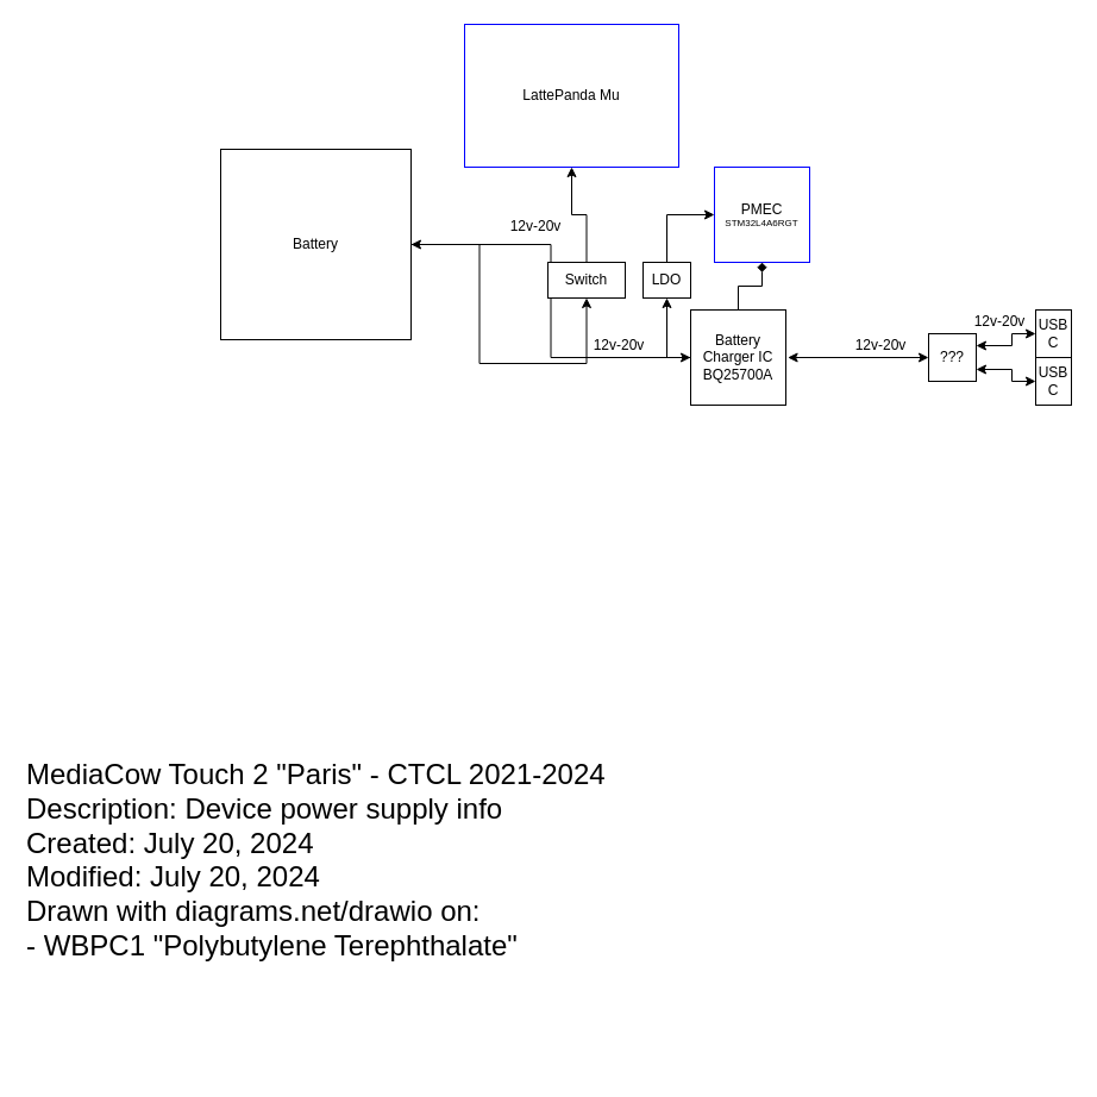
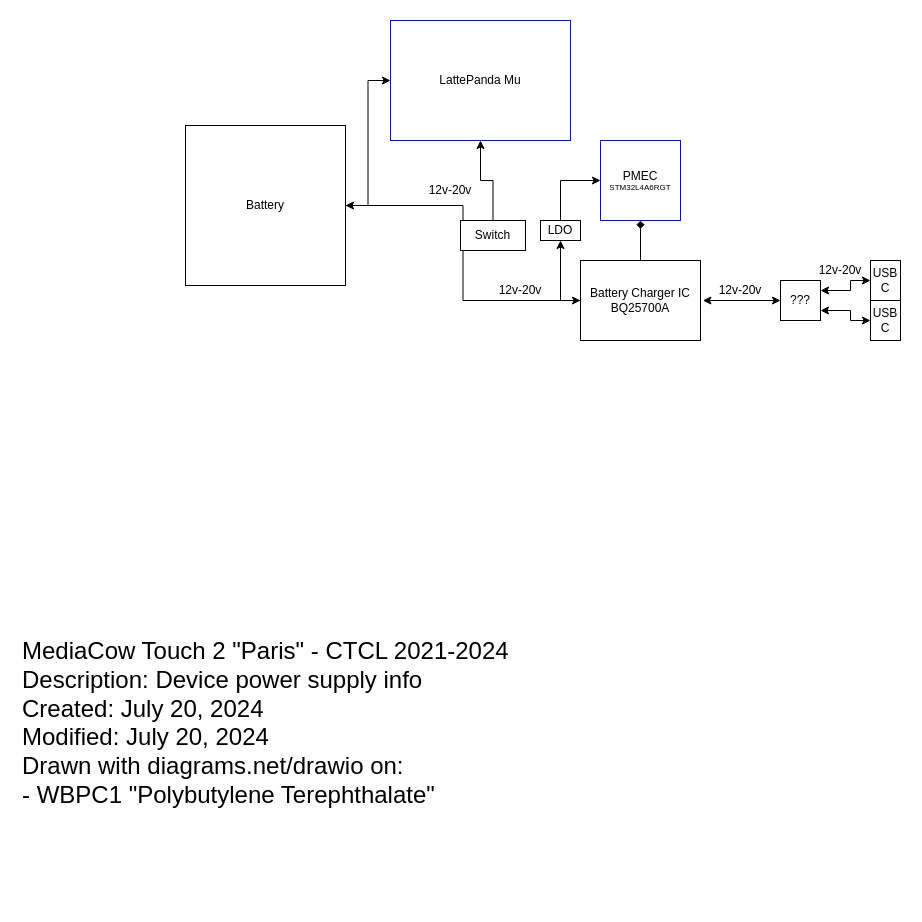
  <mxCell id="0" />
  <mxCell id="1" parent="0" />
  <mxCell id="2" value="MediaCow Touch 2 &quot;Paris&quot; - CTCL 2021-2024&lt;br style=&quot;font-size: 24px;&quot;&gt;Description: Device power supply info&lt;div&gt;&lt;div style=&quot;font-size: 24px;&quot;&gt;Created: July 20, 2024&lt;/div&gt;&lt;div style=&quot;font-size: 24px;&quot;&gt;Modified: July 20, 2024&lt;br&gt;Drawn with diagrams.net/drawio on:&lt;/div&gt;&lt;div style=&quot;font-size: 24px;&quot;&gt;- WBPC1 &quot;Polybutylene Terephthalate&quot;&lt;/div&gt;&lt;div style=&quot;font-size: 24px;&quot;&gt;&lt;br&gt;&lt;/div&gt;&lt;/div&gt;" style="text;html=1;align=left;verticalAlign=top;whiteSpace=wrap;rounded=0;fontSize=24;" parent="1" vertex="1"><mxGeometry y="630" width="563.57" height="270" as="geometry" x="20" /></mxCell>
- <mxCell id="3" style="edgeStyle=orthogonalEdgeStyle;rounded=0;orthogonalLoop=1;jettySize=auto;html=1;exitX=1;exitY=0.5;exitDx=0;exitDy=0;entryX=0.5;entryY=1;entryDx=0;entryDy=0;" edge="1" parent="1" source="4" target="10"><mxGeometry relative="1" as="geometry" /></mxCell>
+ <mxCell id="3" style="edgeStyle=orthogonalEdgeStyle;rounded=0;orthogonalLoop=1;jettySize=auto;html=1;exitX=1;exitY=0.5;exitDx=0;exitDy=0;" edge="1" parent="1" source="4" target="15"><mxGeometry relative="1" as="geometry" /></mxCell>
  <mxCell id="4" value="Battery" style="whiteSpace=wrap;html=1;aspect=fixed;" vertex="1" parent="1"><mxGeometry x="185" y="125" width="160" height="160" as="geometry" /></mxCell>
  <mxCell id="5" style="edgeStyle=orthogonalEdgeStyle;rounded=0;orthogonalLoop=1;jettySize=auto;html=1;exitX=0;exitY=0.5;exitDx=0;exitDy=0;startArrow=classic;startFill=1;" edge="1" parent="1" source="8" target="4"><mxGeometry relative="1" as="geometry" /></mxCell>
  <mxCell id="6" style="edgeStyle=orthogonalEdgeStyle;rounded=0;orthogonalLoop=1;jettySize=auto;html=1;exitX=0.5;exitY=0;exitDx=0;exitDy=0;entryX=0.5;entryY=1;entryDx=0;entryDy=0;endArrow=diamond;" edge="1" parent="1" source="8" target="12"><mxGeometry relative="1" as="geometry" /></mxCell>
  <mxCell id="7" style="edgeStyle=orthogonalEdgeStyle;rounded=0;orthogonalLoop=1;jettySize=auto;html=1;exitX=0;exitY=0.5;exitDx=0;exitDy=0;entryX=0.5;entryY=1;entryDx=0;entryDy=0;" edge="1" parent="1" source="8" target="14"><mxGeometry relative="1" as="geometry" /></mxCell>
- <mxCell id="8" value="&lt;div&gt;Battery Charger IC&lt;br&gt;&lt;/div&gt;BQ25700A" style="rounded=0;whiteSpace=wrap;html=1;" vertex="1" parent="1"><mxGeometry x="580" y="260" width="80" height="80" as="geometry" /></mxCell>
+ <mxCell id="8" value="&lt;div&gt;Battery Charger IC&lt;br&gt;&lt;/div&gt;BQ25700A" style="rounded=0;whiteSpace=wrap;html=1;" vertex="1" parent="1"><mxGeometry x="580" y="260" width="120" height="80" as="geometry" /></mxCell>
  <mxCell id="9" style="edgeStyle=orthogonalEdgeStyle;rounded=0;orthogonalLoop=1;jettySize=auto;html=1;exitX=0.5;exitY=0;exitDx=0;exitDy=0;" edge="1" parent="1" source="10" target="15"><mxGeometry relative="1" as="geometry" /></mxCell>
  <mxCell id="10" value="Switch&lt;div&gt;&lt;/div&gt;" style="rounded=0;whiteSpace=wrap;html=1;" vertex="1" parent="1"><mxGeometry x="460" y="220" width="65" height="30" as="geometry" /></mxCell>
  <mxCell id="11" value="12v-20v" style="text;html=1;align=center;verticalAlign=middle;whiteSpace=wrap;rounded=0;" vertex="1" parent="1"><mxGeometry x="490" y="280" width="60" height="20" as="geometry" /></mxCell>
  <mxCell id="12" value="&lt;font style=&quot;font-size: 12px;&quot;&gt;PMEC&lt;/font&gt;&lt;br style=&quot;font-size: 8px;&quot;&gt;STM32L4A6RGT" style="rounded=0;whiteSpace=wrap;html=1;strokeColor=#0000FF;fontSize=8;" vertex="1" parent="1"><mxGeometry x="600" y="140" width="80" height="80" as="geometry" /></mxCell>
  <mxCell id="13" style="edgeStyle=orthogonalEdgeStyle;rounded=0;orthogonalLoop=1;jettySize=auto;html=1;exitX=0.5;exitY=0;exitDx=0;exitDy=0;entryX=0;entryY=0.5;entryDx=0;entryDy=0;" edge="1" parent="1" source="14" target="12"><mxGeometry relative="1" as="geometry" /></mxCell>
- <mxCell id="14" value="LDO&lt;div&gt;&lt;/div&gt;" style="rounded=0;whiteSpace=wrap;html=1;" vertex="1" parent="1"><mxGeometry x="540" y="220" width="40" height="30" as="geometry" /></mxCell>
+ <mxCell id="14" value="LDO&lt;div&gt;&lt;/div&gt;" style="rounded=0;whiteSpace=wrap;html=1;" vertex="1" parent="1"><mxGeometry x="540" y="220" width="40" height="20" as="geometry" /></mxCell>
  <mxCell id="15" value="LattePanda Mu" style="rounded=0;whiteSpace=wrap;html=1;strokeColor=#0000FF;" vertex="1" parent="1"><mxGeometry x="390" y="20" width="180" height="120" as="geometry" /></mxCell>
  <mxCell id="16" value="12v-20v" style="text;html=1;align=center;verticalAlign=middle;whiteSpace=wrap;rounded=0;" vertex="1" parent="1"><mxGeometry x="420" y="180" width="60" height="20" as="geometry" /></mxCell>
  <mxCell id="17" style="edgeStyle=orthogonalEdgeStyle;rounded=0;orthogonalLoop=1;jettySize=auto;html=1;exitX=0;exitY=0.5;exitDx=0;exitDy=0;entryX=1;entryY=0.25;entryDx=0;entryDy=0;startArrow=classic;startFill=1;" edge="1" parent="1" source="18" target="21"><mxGeometry relative="1" as="geometry"><Array as="points"><mxPoint x="850" y="280" /><mxPoint x="850" y="290" /></Array></mxGeometry></mxCell>
  <mxCell id="18" value="USB&lt;div&gt;C&lt;/div&gt;" style="rounded=0;whiteSpace=wrap;html=1;" vertex="1" parent="1"><mxGeometry x="870" y="260" width="30" height="40" as="geometry" /></mxCell>
  <mxCell id="19" style="edgeStyle=orthogonalEdgeStyle;rounded=0;orthogonalLoop=1;jettySize=auto;html=1;exitX=0;exitY=0.5;exitDx=0;exitDy=0;entryX=1;entryY=0.75;entryDx=0;entryDy=0;startArrow=classic;startFill=1;" edge="1" parent="1" source="20" target="21"><mxGeometry relative="1" as="geometry"><Array as="points"><mxPoint x="850" y="320" /><mxPoint x="850" y="310" /></Array></mxGeometry></mxCell>
  <mxCell id="20" value="USB&lt;div&gt;C&lt;/div&gt;" style="rounded=0;whiteSpace=wrap;html=1;" vertex="1" parent="1"><mxGeometry x="870" y="300" width="30" height="40" as="geometry" /></mxCell>
  <mxCell id="21" value="???" style="rounded=0;whiteSpace=wrap;html=1;" vertex="1" parent="1"><mxGeometry x="780" y="280" width="40" height="40" as="geometry" /></mxCell>
  <mxCell id="22" style="edgeStyle=orthogonalEdgeStyle;rounded=0;orthogonalLoop=1;jettySize=auto;html=1;exitX=0;exitY=0.5;exitDx=0;exitDy=0;entryX=1.02;entryY=0.5;entryDx=0;entryDy=0;entryPerimeter=0;startArrow=classic;startFill=1;" edge="1" parent="1" source="21" target="8"><mxGeometry relative="1" as="geometry" /></mxCell>
  <mxCell id="23" value="12v-20v" style="text;html=1;align=center;verticalAlign=middle;whiteSpace=wrap;rounded=0;" vertex="1" parent="1"><mxGeometry x="710" y="280" width="60" height="20" as="geometry" /></mxCell>
  <mxCell id="24" value="12v-20v" style="text;html=1;align=center;verticalAlign=middle;whiteSpace=wrap;rounded=0;" vertex="1" parent="1"><mxGeometry x="810" y="260" width="60" height="20" as="geometry" /></mxCell>
